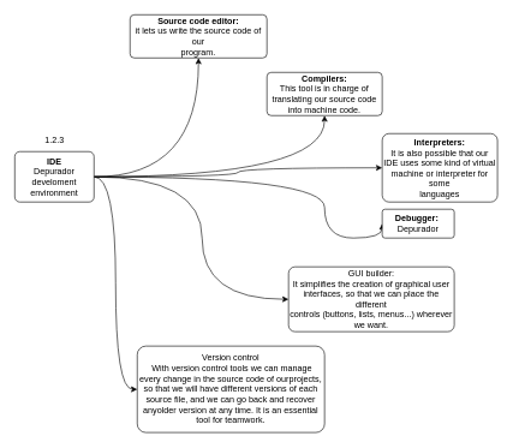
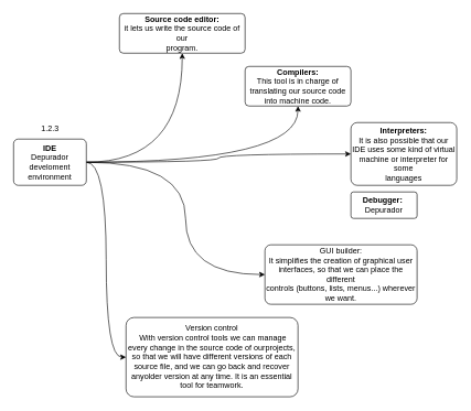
  <mxCell id="0" />
  <mxCell id="1" parent="0" />
  <mxCell id="2" style="edgeStyle=orthogonalEdgeStyle;rounded=0;orthogonalLoop=1;jettySize=auto;html=1;entryX=0.5;entryY=1;entryDx=0;entryDy=0;curved=1;" edge="1" parent="1" source="8" target="9"><mxGeometry relative="1" as="geometry" /></mxCell>
  <mxCell id="3" style="edgeStyle=orthogonalEdgeStyle;rounded=0;orthogonalLoop=1;jettySize=auto;html=1;entryX=0.5;entryY=1;entryDx=0;entryDy=0;curved=1;" edge="1" parent="1" source="8" target="12"><mxGeometry relative="1" as="geometry" /></mxCell>
- <mxCell id="4" style="edgeStyle=orthogonalEdgeStyle;rounded=0;orthogonalLoop=1;jettySize=auto;html=1;entryX=0;entryY=0.5;entryDx=0;entryDy=0;curved=1;" edge="1" parent="1" source="8" target="10"><mxGeometry relative="1" as="geometry"><Array as="points"><mxPoint x="450" y="245" /><mxPoint x="450" y="330" /></Array></mxGeometry></mxCell>
  <mxCell id="5" style="edgeStyle=orthogonalEdgeStyle;rounded=0;orthogonalLoop=1;jettySize=auto;html=1;entryX=0;entryY=0.5;entryDx=0;entryDy=0;curved=1;" edge="1" parent="1" source="8" target="13"><mxGeometry relative="1" as="geometry"><Array as="points"><mxPoint x="280" y="245" /><mxPoint x="280" y="415" /></Array></mxGeometry></mxCell>
  <mxCell id="6" style="edgeStyle=orthogonalEdgeStyle;rounded=0;orthogonalLoop=1;jettySize=auto;html=1;entryX=0;entryY=0.5;entryDx=0;entryDy=0;curved=1;" edge="1" parent="1" source="8" target="14"><mxGeometry relative="1" as="geometry" /></mxCell>
  <mxCell id="7" style="edgeStyle=orthogonalEdgeStyle;curved=1;rounded=0;orthogonalLoop=1;jettySize=auto;html=1;" edge="1" parent="1" source="8" target="11"><mxGeometry relative="1" as="geometry" /></mxCell>
  <mxCell id="8" value="&lt;b&gt;IDE&lt;br&gt;&lt;/b&gt;Depurador develoment environment" style="rounded=1;arcSize=10;whiteSpace=wrap;html=1;align=center;" vertex="1" parent="1"><mxGeometry x="20" y="210" width="110" height="70" as="geometry" /></mxCell>
  <mxCell id="9" value="&lt;b&gt;Source code editor:&lt;br&gt;&lt;/b&gt;&lt;div&gt;it lets us write the source code of our&lt;/div&gt;&lt;div&gt;program.&lt;/div&gt;" style="rounded=1;arcSize=10;whiteSpace=wrap;html=1;align=center;" vertex="1" parent="1"><mxGeometry x="180" y="20" width="190" height="60" as="geometry" /></mxCell>
  <mxCell id="10" value="&lt;b&gt;Debugger:&amp;nbsp;&lt;br&gt;&lt;/b&gt;Depurador" style="rounded=1;arcSize=10;whiteSpace=wrap;html=1;align=center;" vertex="1" parent="1"><mxGeometry x="530" y="290" width="100" height="40" as="geometry" /></mxCell>
  <mxCell id="11" value="&lt;div&gt;&lt;b&gt;Interpreters:&lt;/b&gt;&lt;/div&gt;&lt;div&gt;It is also possible that our IDE uses some kind of virtual machine or interpreter for some&lt;/div&gt;&lt;div&gt;languages&lt;/div&gt;" style="rounded=1;arcSize=10;whiteSpace=wrap;html=1;align=center;" vertex="1" parent="1"><mxGeometry x="530" y="185" width="160" height="95" as="geometry" /></mxCell>
  <mxCell id="12" value="&lt;b&gt;Compilers:&lt;br&gt;&lt;/b&gt;This tool is in charge of translating our source code into machine code." style="rounded=1;arcSize=10;whiteSpace=wrap;html=1;align=center;" vertex="1" parent="1"><mxGeometry x="370" y="100" width="160" height="60" as="geometry" /></mxCell>
  <mxCell id="13" value="&lt;div&gt;GUI builder:&lt;/div&gt;&lt;div&gt;It simplifies the creation of graphical user interfaces, so that we can place the different&lt;/div&gt;&lt;div&gt;controls (buttons, lists, menus...) wherever we want.&lt;/div&gt;" style="rounded=1;arcSize=10;whiteSpace=wrap;html=1;align=center;" vertex="1" parent="1"><mxGeometry x="400" y="370" width="230" height="90" as="geometry" /></mxCell>
  <mxCell id="14" value="Version control&lt;br&gt;&amp;nbsp;With version control tools we can manage every change in the source code of ourprojects, so that we will have different versions of each source file, and we can go back and recover anyolder version at any time. It is an essential tool for teamwork." style="rounded=1;arcSize=10;whiteSpace=wrap;html=1;align=center;" vertex="1" parent="1"><mxGeometry x="190" y="480" width="260" height="120" as="geometry" /></mxCell>
  <mxCell id="15" value="1.2.3" style="text;html=1;resizable=0;autosize=1;align=center;verticalAlign=middle;points=[];fillColor=none;strokeColor=none;rounded=0;" vertex="1" parent="1"><mxGeometry x="55" y="185" width="40" height="20" as="geometry" /></mxCell>
